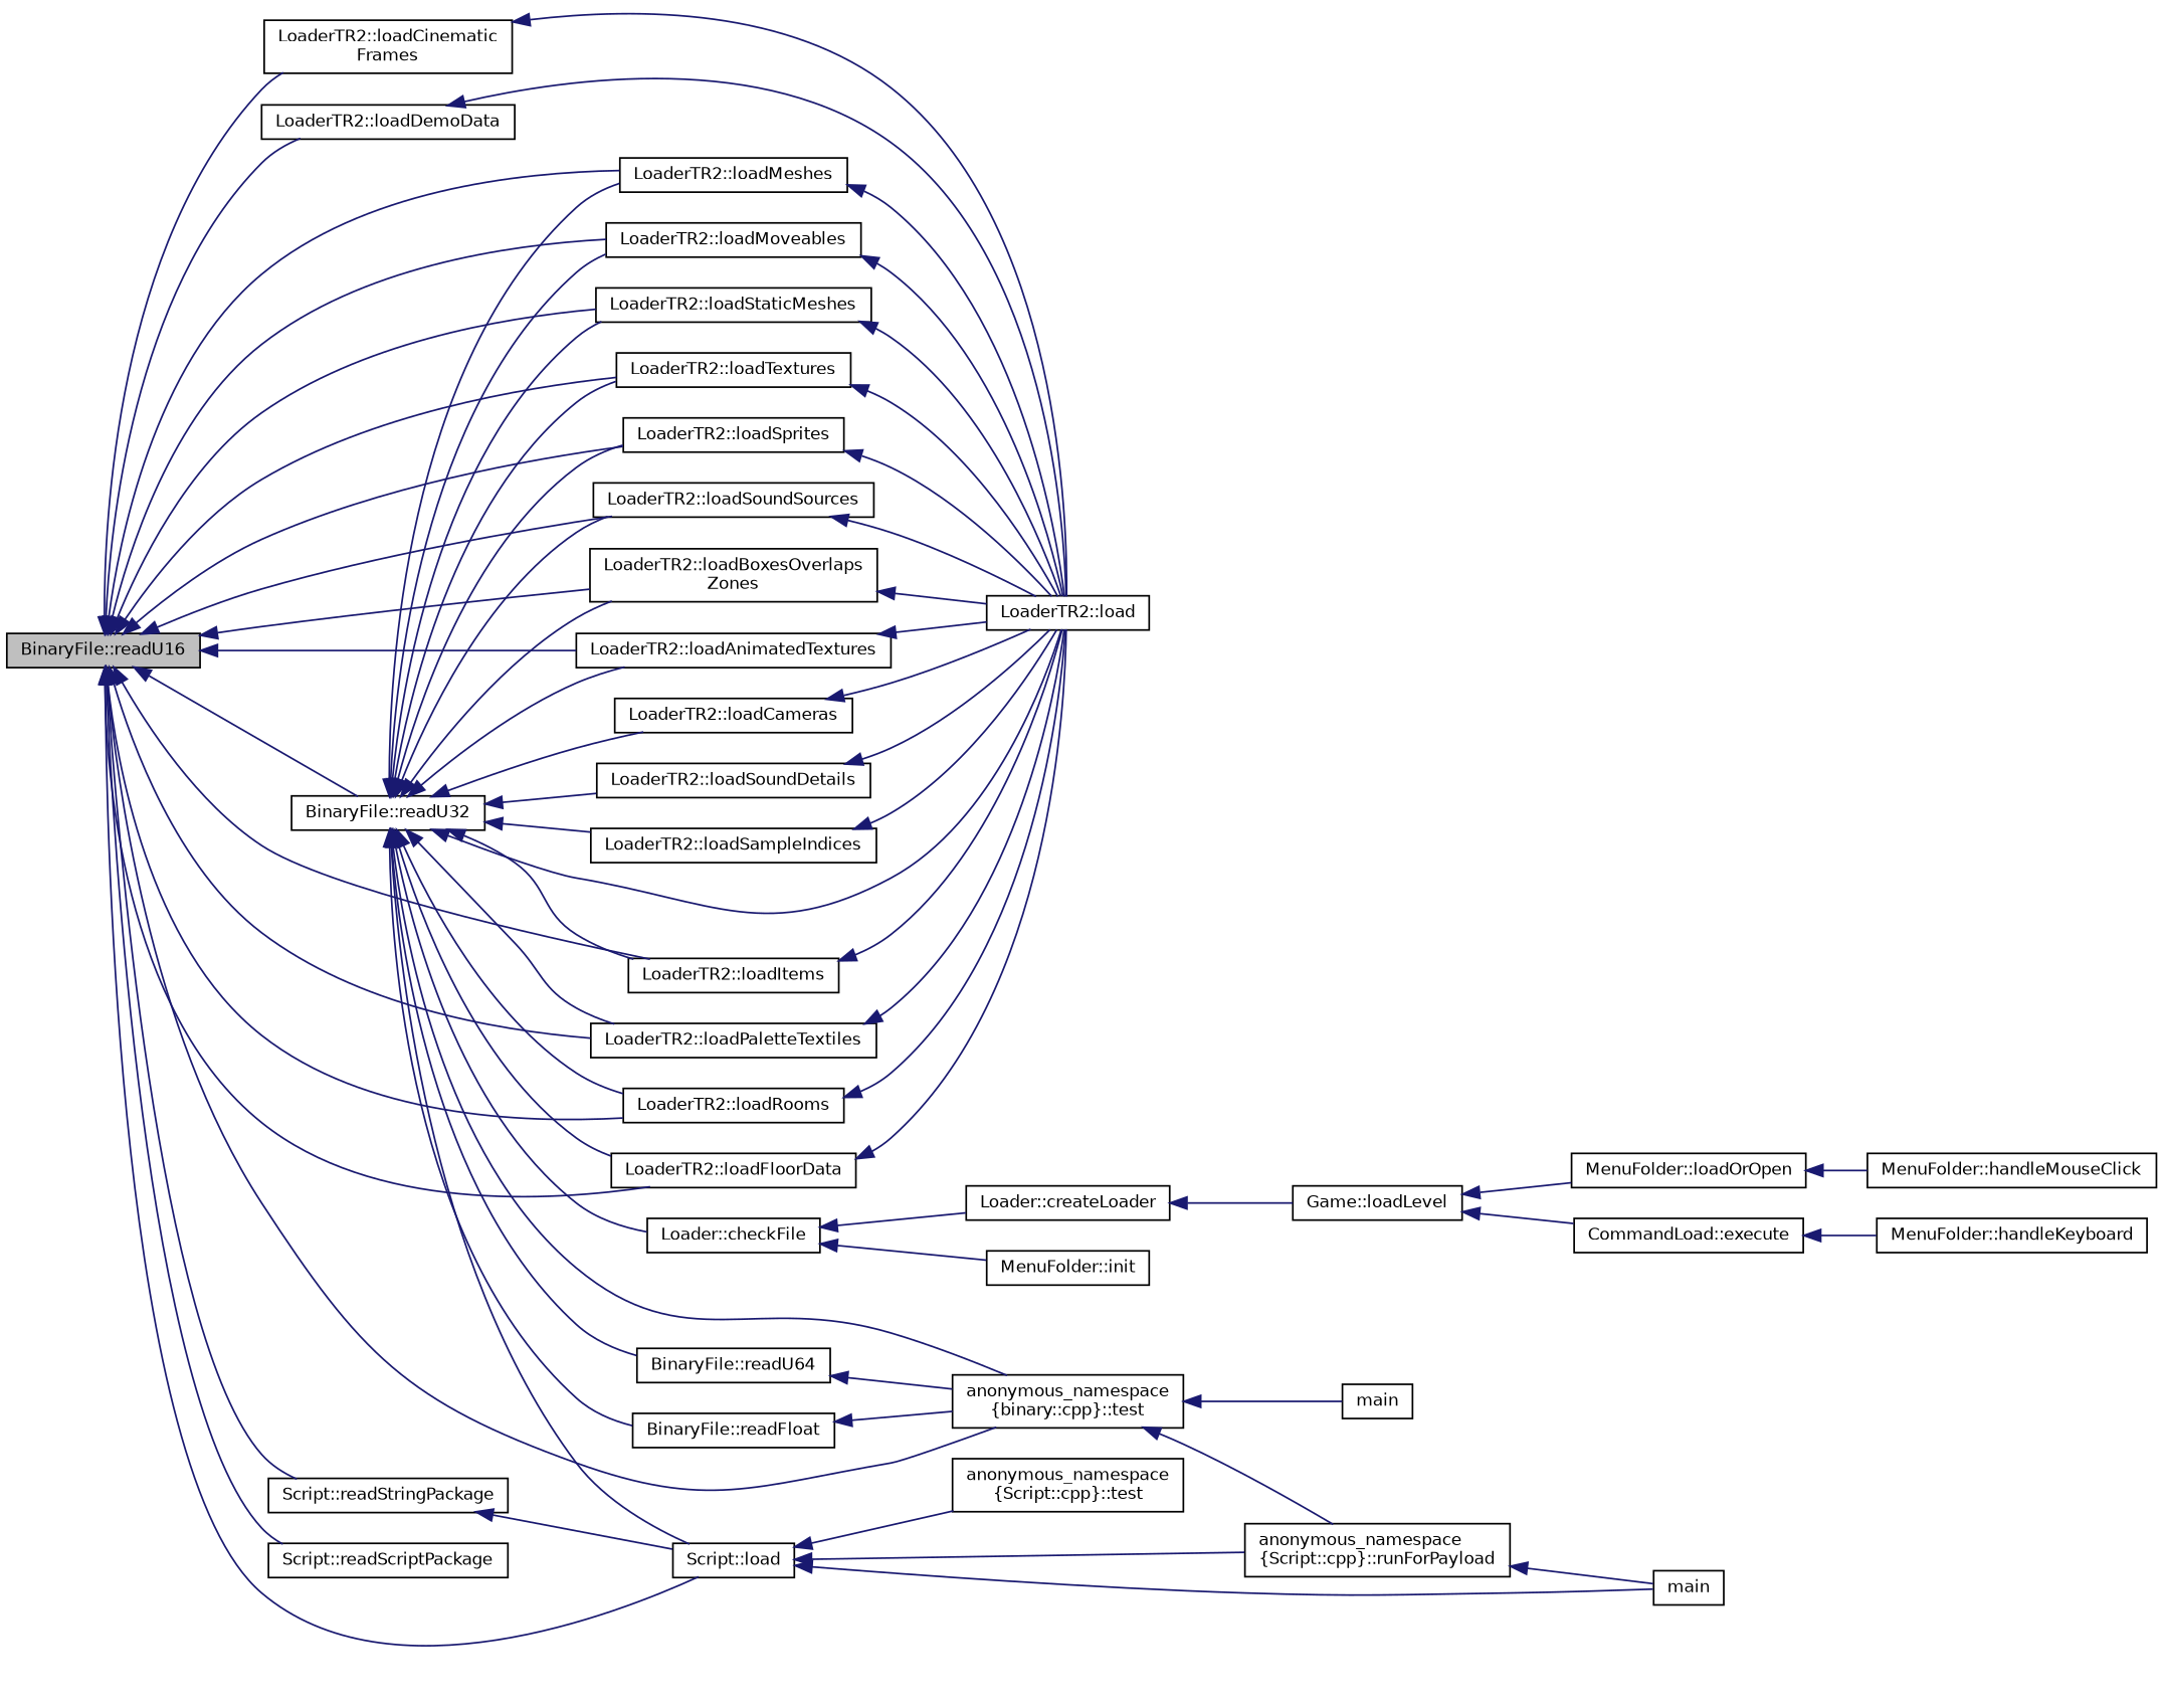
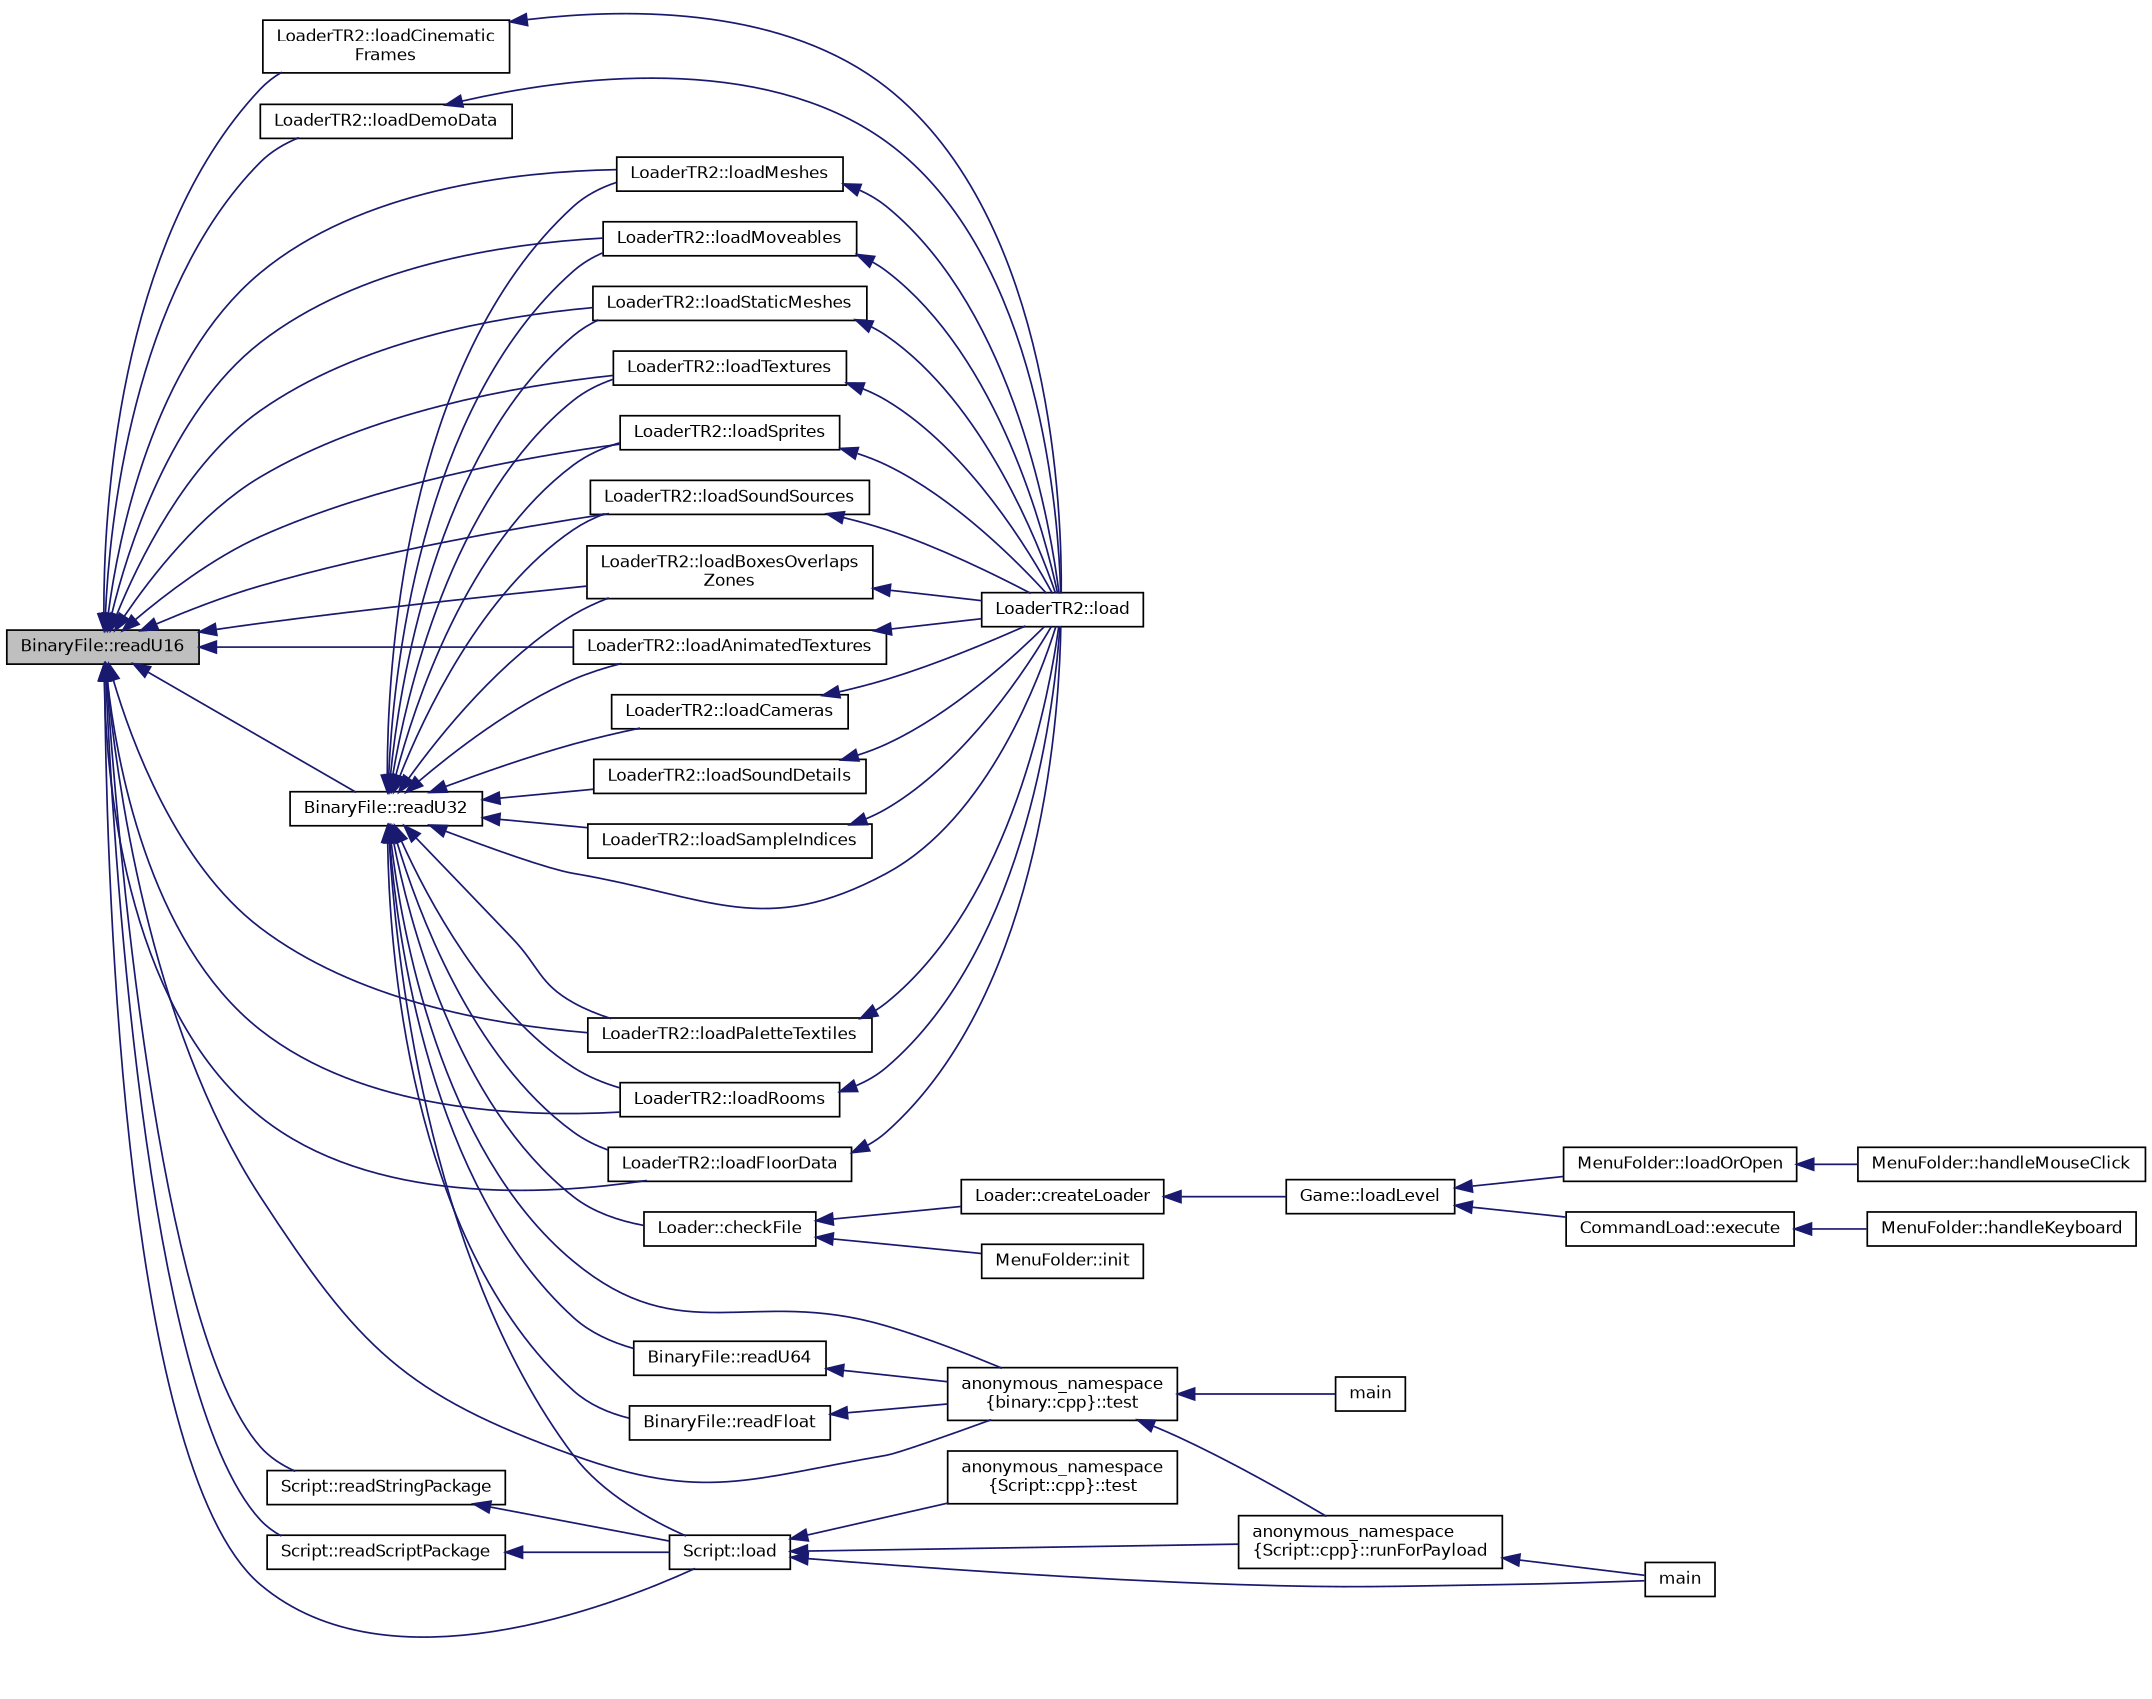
  digraph {
    rankdir=LR
    node [color=black fillcolor=white fontname=Helvetica fontsize=10 shape=record style=filled]
    edge [color=midnightblue dir=back fontname=Helvetica fontsize=10 labelfontname=Helvetica labelfontsize=10 style=solid]
    n1 [fillcolor=grey75 fontcolor=black height=0.2 label="BinaryFile::readU16" width=0.4]
    n2 [height=0.2 label="LoaderTR2::loadPaletteTextiles" width=0.4]
    n3 [height=0.2 label="LoaderTR2::loadRooms" width=0.4]
    n4 [height=0.2 label="LoaderTR2::loadFloorData" width=0.4]
    n5 [height=0.2 label="LoaderTR2::loadMeshes" width=0.4]
    n6 [height=0.2 label="LoaderTR2::loadMoveables" width=0.4]
    n7 [height=0.2 label="LoaderTR2::loadStaticMeshes" width=0.4]
    n8 [height=0.2 label="LoaderTR2::loadTextures" width=0.4]
    n9 [height=0.2 label="LoaderTR2::loadSprites" width=0.4]
    n10 [height=0.2 label="LoaderTR2::loadSoundSources" width=0.4]
    n11 [height=0.2 label="LoaderTR2::loadBoxesOverlaps\lZones" width=0.4]
    n12 [height=0.2 label="LoaderTR2::loadAnimatedTextures" width=0.4]
-   n13 [height=0.2 label="LoaderTR2::loadItems" width=0.4]
    n14 [height=0.2 label="LoaderTR2::loadCinematic\lFrames" width=0.4]
    n15 [height=0.2 label="LoaderTR2::loadDemoData" width=0.4]
    n16 [height=0.2 label="Script::load" width=0.4]
    n17 [height=0.2 label="Script::readStringPackage" width=0.4]
    n18 [height=0.2 label="Script::readScriptPackage" width=0.4]
    n19 [height=0.2 label="BinaryFile::readU32" width=0.4]
    n20 [height=0.2 label="anonymous_namespace\l\{binary::cpp\}::test" width=0.4]
    n21 [height=0.2 label="LoaderTR2::load" width=0.4]
    n22 [height=0.2 label="anonymous_namespace\l\{Script::cpp\}::test" width=0.4]
    n23 [height=0.2 label="anonymous_namespace\l\{Script::cpp\}::runForPayload" width=0.4]
    n24 [height=0.2 label=main width=0.4]
    n25 [height=0.2 label="Loader::checkFile" width=0.4]
    n26 [height=0.2 label="LoaderTR2::loadCameras" width=0.4]
    n27 [height=0.2 label="LoaderTR2::loadSoundDetails" width=0.4]
    n28 [height=0.2 label="LoaderTR2::loadSampleIndices" width=0.4]
    n29 [height=0.2 label="BinaryFile::readU64" width=0.4]
    n30 [height=0.2 label="BinaryFile::readFloat" width=0.4]
    n31 [height=0.2 label=main width=0.4]
    n32 [height=0.2 label="Loader::createLoader" width=0.4]
    n33 [height=0.2 label="MenuFolder::init" width=0.4]
    n34 [height=0.2 label="Game::loadLevel" width=0.4]
    n35 [height=0.2 label="CommandLoad::execute" width=0.4]
    n36 [height=0.2 label="MenuFolder::loadOrOpen" width=0.4]
    n37 [height=0.2 label="MenuFolder::handleKeyboard" width=0.4]
    n38 [height=0.2 label="MenuFolder::handleMouseClick" width=0.4]
    n1 -> n2
    n1 -> n3
    n1 -> n4
    n1 -> n5
    n1 -> n6
    n1 -> n7
    n1 -> n8
    n1 -> n9
    n1 -> n10
    n1 -> n11
    n1 -> n12
-   n1 -> n13
    n1 -> n14
    n1 -> n15
    n1 -> n16
    n1 -> n17
    n1 -> n18
    n1 -> n19
    n1 -> n20
    n2 -> n21
    n3 -> n21
    n4 -> n21
    n5 -> n21
    n6 -> n21
    n7 -> n21
    n8 -> n21
    n9 -> n21
    n10 -> n21
    n11 -> n21
    n12 -> n21
-   n13 -> n21
    n14 -> n21
    n15 -> n21
    n16 -> n22
    n16 -> n23
    n16 -> n24
    n17 -> n16
+   n18 -> n16
    n19 -> n2
    n19 -> n3
    n19 -> n4
    n19 -> n5
    n19 -> n6
    n19 -> n7
    n19 -> n8
    n19 -> n9
    n19 -> n10
    n19 -> n11
    n19 -> n12
-   n19 -> n13
    n19 -> n16
    n19 -> n20
    n19 -> n21
    n19 -> n25
    n19 -> n26
    n19 -> n27
    n19 -> n28
    n19 -> n29
    n19 -> n30
    n20 -> n23
    n20 -> n31
    n23 -> n24
    n25 -> n32
    n25 -> n33
    n26 -> n21
    n27 -> n21
    n28 -> n21
    n29 -> n20
    n30 -> n20
    n32 -> n34
    n34 -> n35
    n34 -> n36
    n35 -> n37
    n36 -> n38
  }
